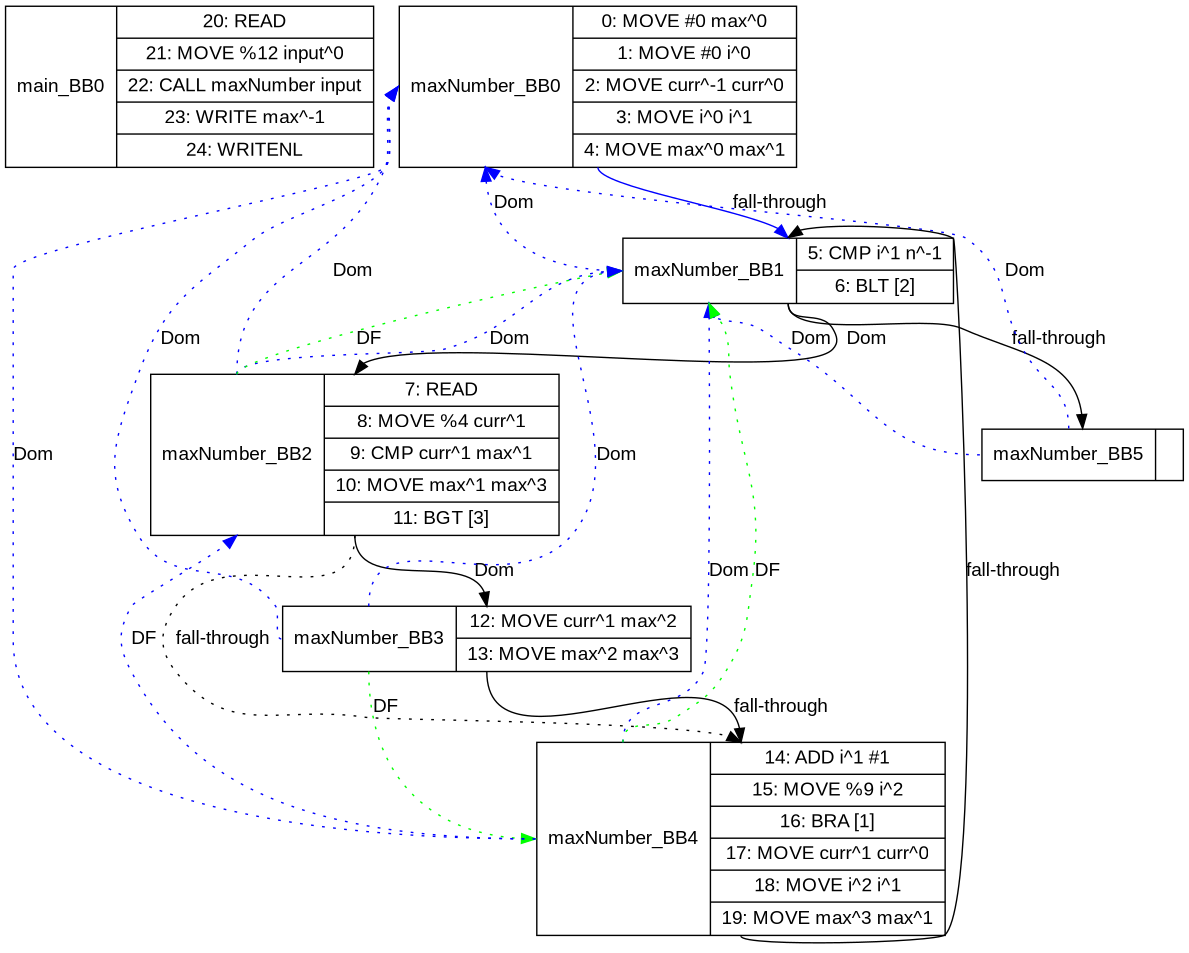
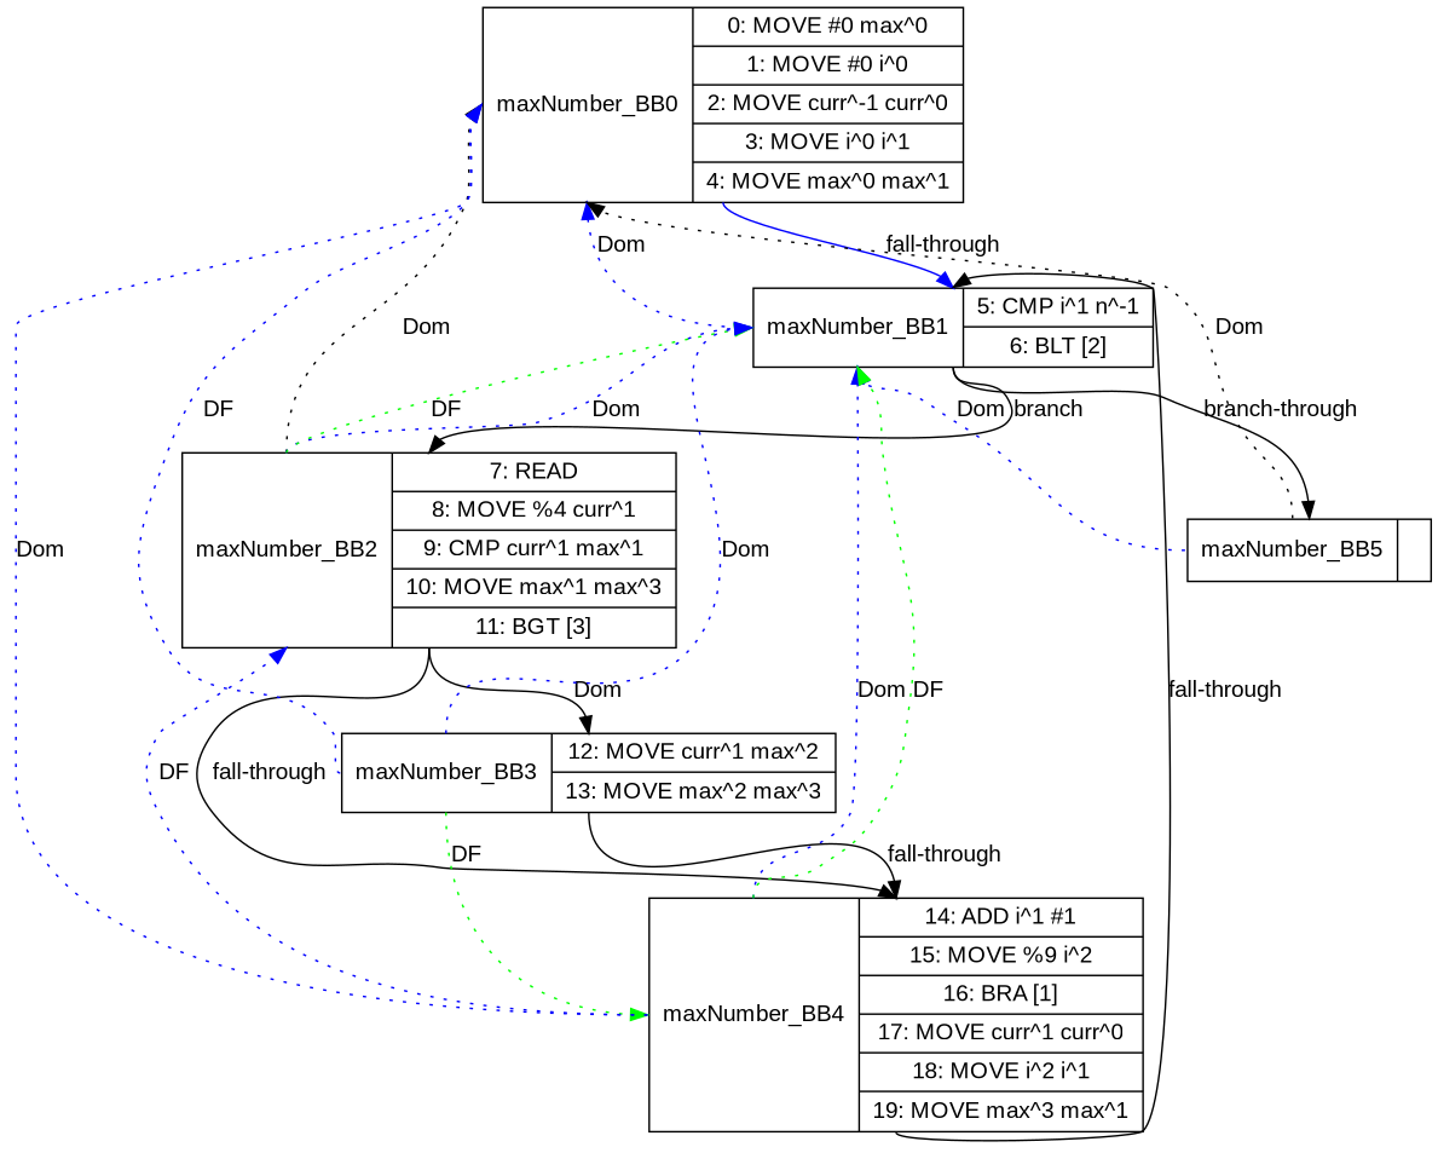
  digraph {
    fontname="Liberation Sans"
    node [fontname="Liberation Sans" shape=record]
    edge [color=blue fontname="Liberation Sans" headport=b tailport=b style=dotted]
-   n1 [label="<b>main_BB0| {20: READ |21: MOVE %12 input^0|22: CALL maxNumber input|23: WRITE max^-1|24: WRITENL }"]
    n2 [label="<b>maxNumber_BB0| {0: MOVE #0 max^0|1: MOVE #0 i^0|2: MOVE curr^-1 curr^0|3: MOVE i^0 i^1|4: MOVE max^0 max^1}"]
    n3 [label="<b>maxNumber_BB1| {5: CMP i^1 n^-1|6: BLT [2]}"]
    n4 [label="<b>maxNumber_BB2| {7: READ |8: MOVE %4 curr^1|9: CMP curr^1 max^1|10: MOVE max^1 max^3|11: BGT [3]}"]
    n5 [label="<b>maxNumber_BB5| {}"]
    n6 [label="<b>maxNumber_BB3| {12: MOVE curr^1 max^2|13: MOVE max^2 max^3}"]
    n7 [label="<b>maxNumber_BB4| {14: ADD i^1 #1|15: MOVE %9 i^2|16: BRA [1]|17: MOVE curr^1 curr^0|18: MOVE i^2 i^1|19: MOVE max^3 max^1}"]
    n2 -> n3 [headport=n label="fall-through" tailport=s style=""]
    n3 -> n2 [label=Dom]
-   n3 -> n4 [headport=n label=Dom tailport=s color="" style=""]
-   n3 -> n5 [headport=n label="fall-through" tailport=s color="" style=""]
-   n4 -> n2 [label=Dom]
+   n3 -> n4 [headport=n label=branch tailport=s color="" style=""]
+   n3 -> n5 [headport=n label="branch-through" tailport=s color="" style=""]
+   n4 -> n2 [color=black label=Dom]
    n4 -> n3 [label=Dom]
    n4 -> n3 [color=green label=DF]
    n4 -> n6 [headport=n label=Dom tailport=s color="" style=""]
-   n4 -> n7 [headport=n label="fall-through" tailport=s color=""]
-   n5 -> n2 [label=Dom]
+   n4 -> n7 [headport=n label="fall-through" tailport=s color="" style=""]
+   n5 -> n2 [color=black label=Dom]
    n5 -> n3 [label=Dom]
-   n6 -> n2 [label=Dom]
+   n6 -> n2 [label=DF]
    n6 -> n3 [label=Dom]
    n6 -> n7 [headport=n label="fall-through" tailport=s color="" style=""]
    n6 -> n7 [color=green label=DF]
    n7 -> n2 [label=Dom]
    n7 -> n3 [headport=n label="fall-through" tailport=s color="" style=""]
    n7 -> n3 [label=Dom]
    n7 -> n3 [color=green label=DF]
    n7 -> n4 [label=DF]
  }
